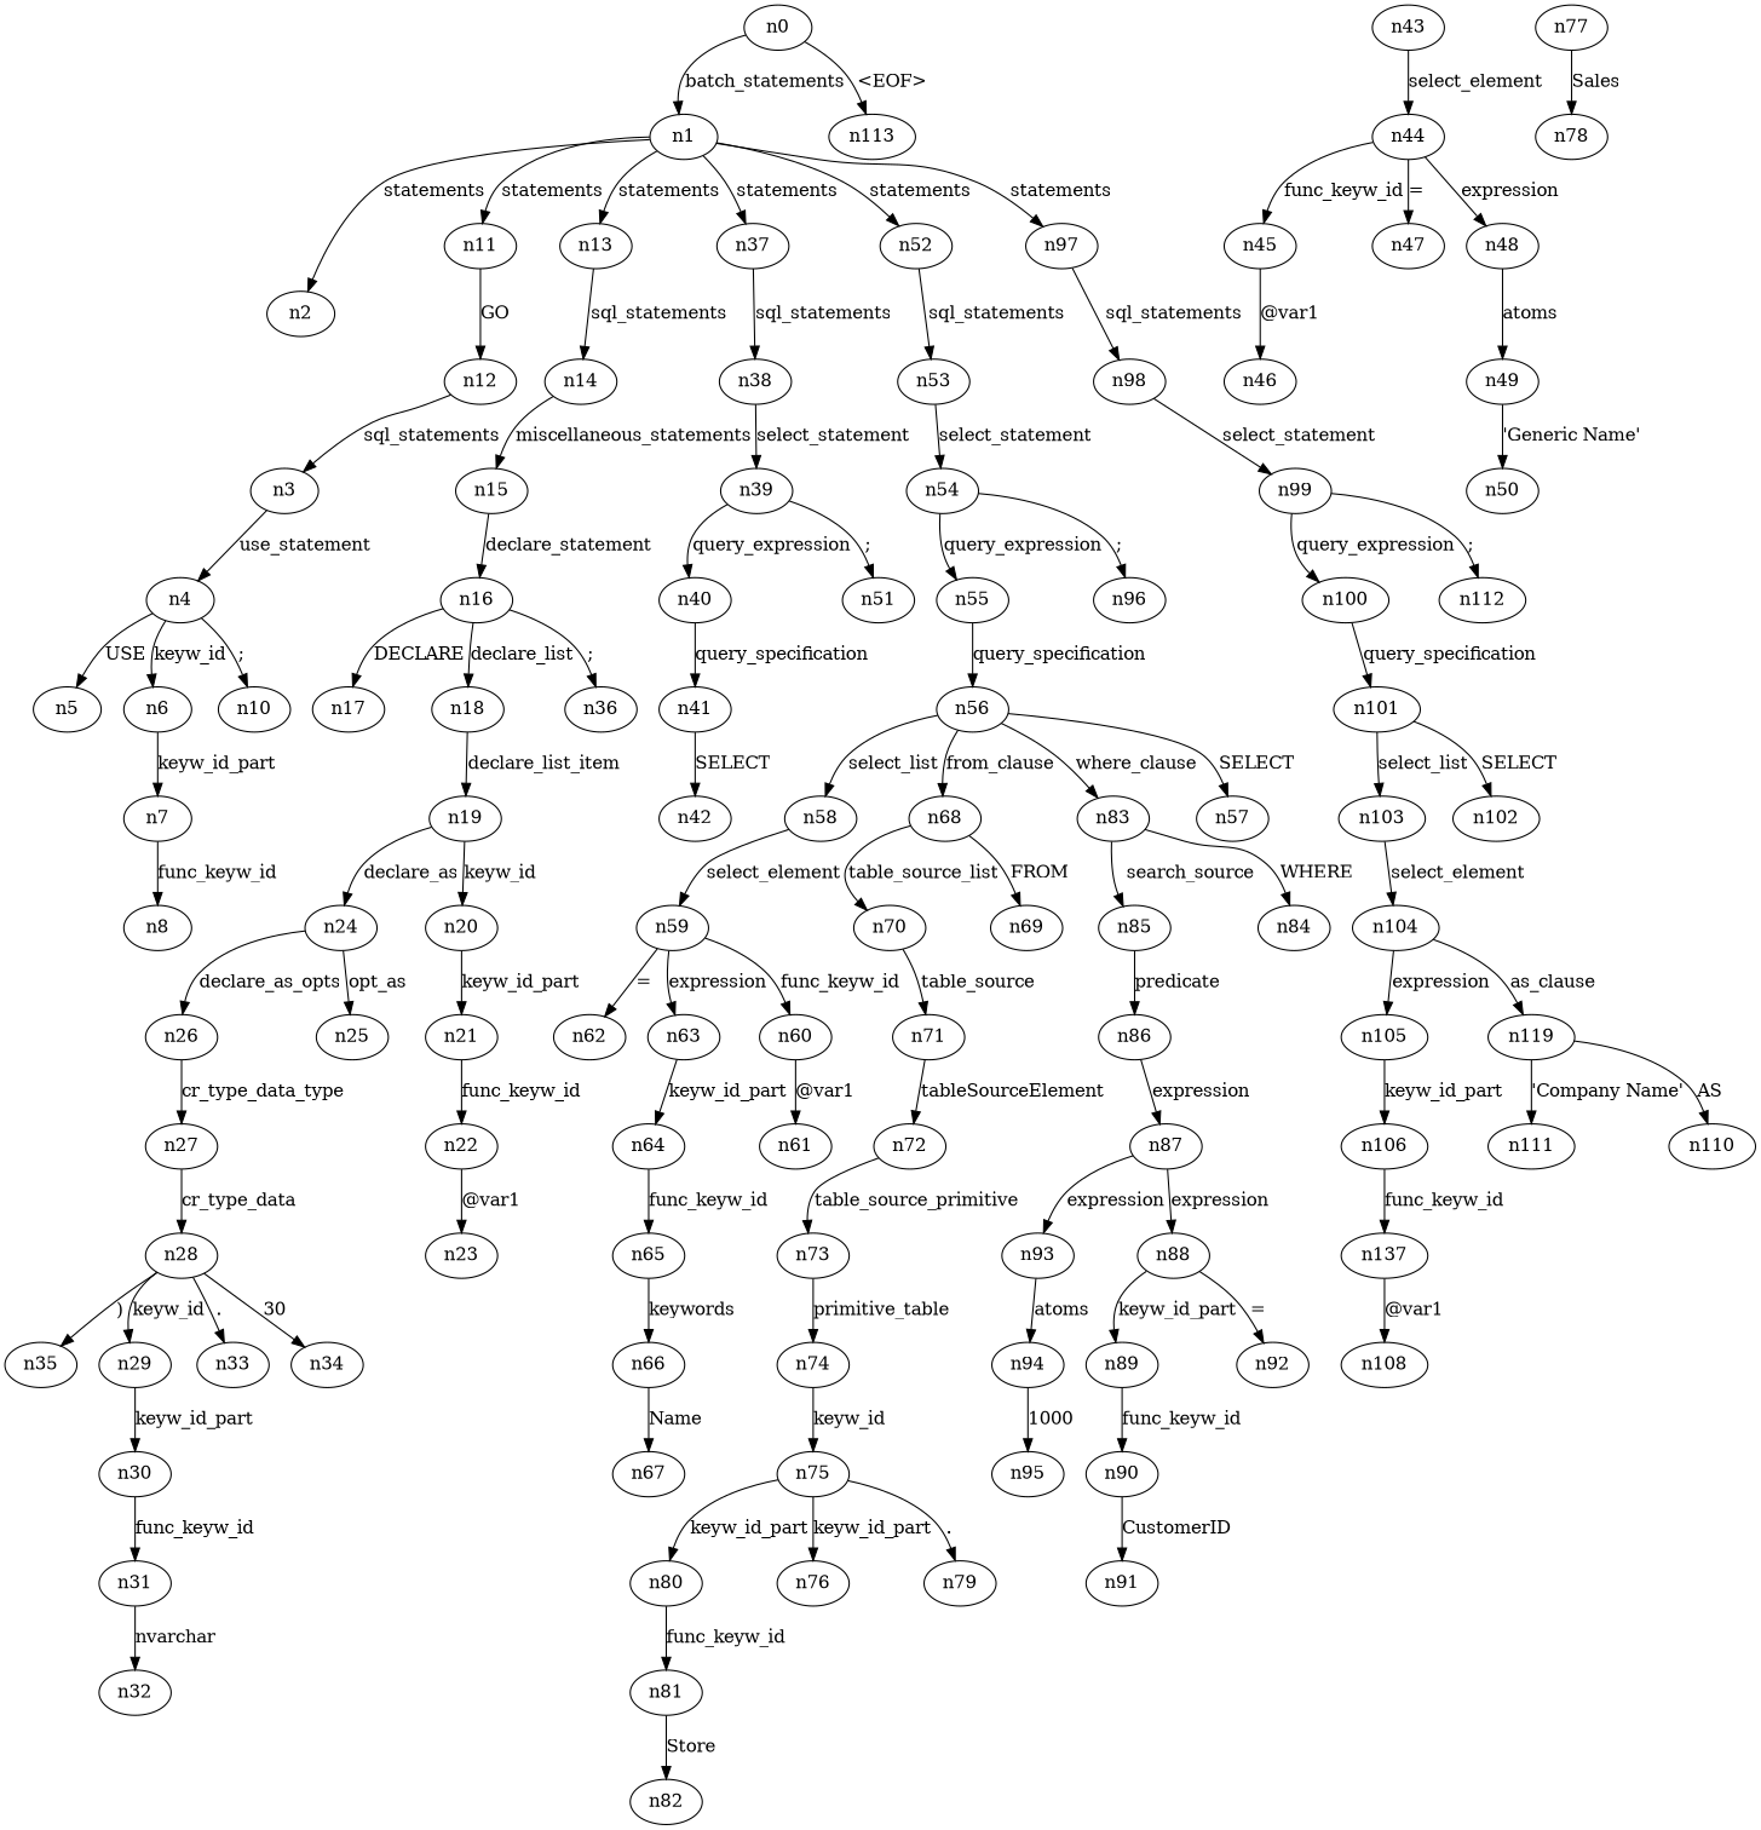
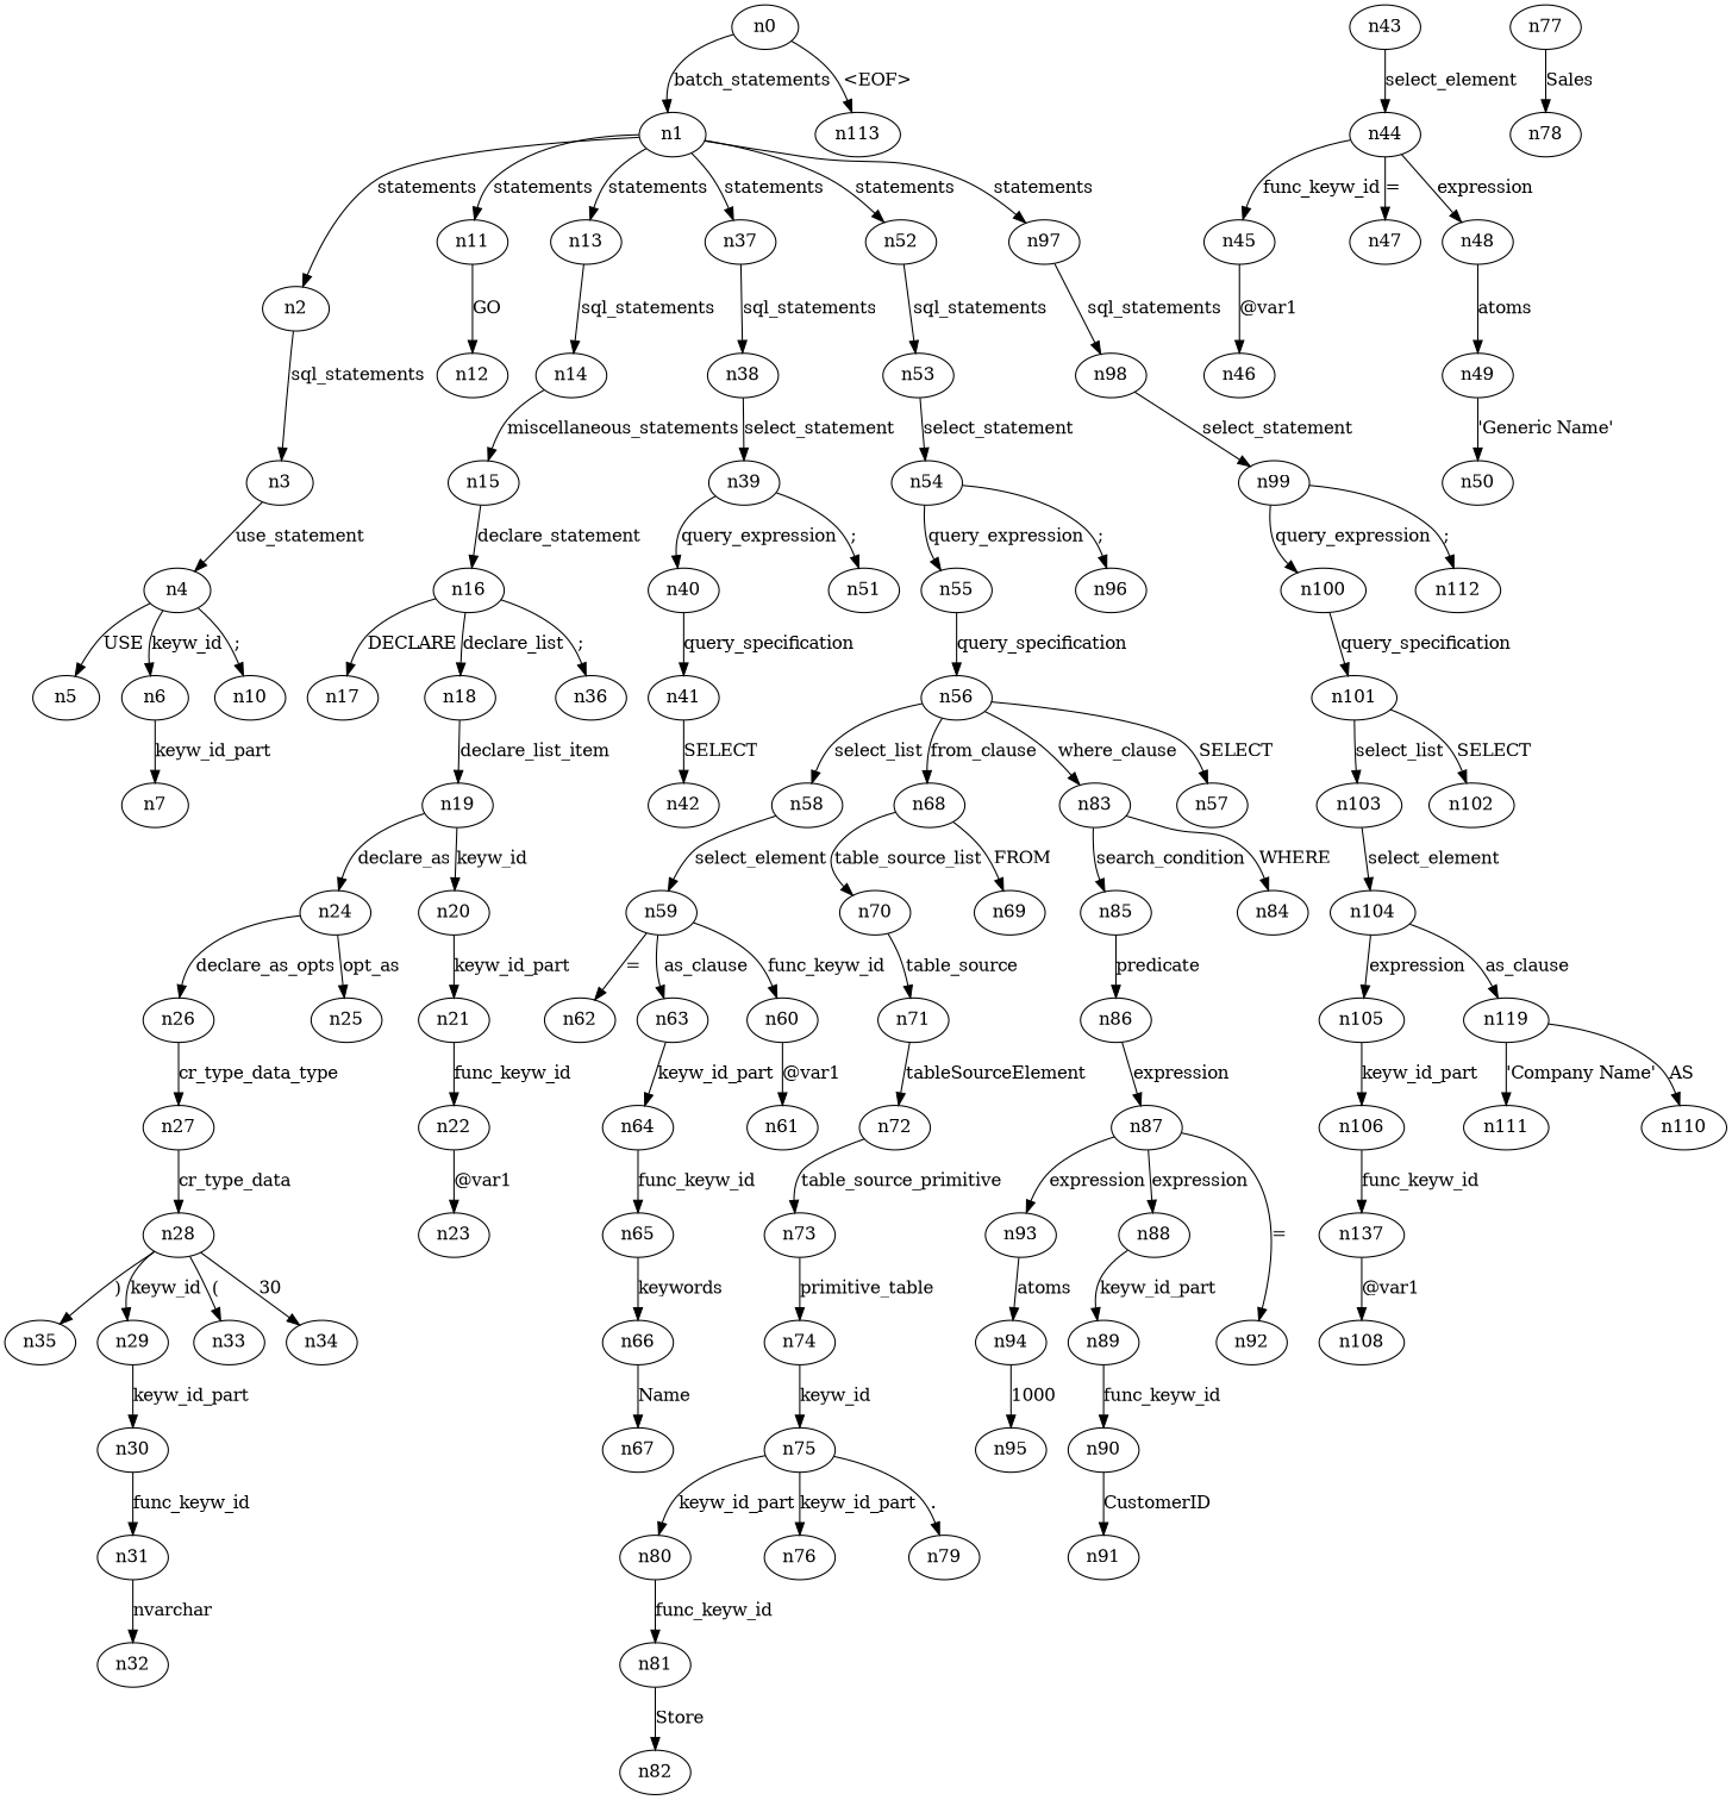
  digraph {
    n0
    n1
    n113
    n2
    n11
    n13
    n37
    n52
    n97
    n3
    n12
    n14
    n38
    n53
    n98
    n4
    n5
    n6
    n10
    n7
-   n8
    n15
    n16
    n17
    n18
    n36
    n19
    n20
    n24
    n21
    n25
    n26
    n22
    n23
    n27
    n28
    n29
    n33
    n34
    n35
    n30
    n31
    n32
    n39
    n40
    n51
    n41
    n42
    n43
    n44
    n45
    n47
    n48
    n46
    n49
    n50
    n54
    n55
    n96
    n56
    n57
    n58
    n68
    n83
    n59
    n69
    n70
    n84
    n85
    n60
    n62
    n63
    n61
    n64
    n65
    n66
    n67
    n71
    n72
    n73
    n74
    n75
    n76
    n79
    n80
    n81
    n77
    n78
    n82
    n86
    n87
    n88
    n92
    n93
    n89
    n94
    n90
    n91
    n95
    n99
    n100
    n112
    n101
    n102
    n103
    n104
    n105
    n109 [label=n119]
    n106
    n110
    n111
    n107 [label=n137]
    n108
    n0 -> n1 [label=batch_statements]
    n0 -> n113 [label="<EOF>"]
    n1 -> n2 [label=statements]
    n1 -> n11 [label=statements]
    n1 -> n13 [label=statements]
    n1 -> n37 [label=statements]
    n1 -> n52 [label=statements]
    n1 -> n97 [label=statements]
-   n12 -> n3 [label=sql_statements]
+   n2 -> n3 [label=sql_statements]
    n11 -> n12 [label=GO]
    n13 -> n14 [label=sql_statements]
    n37 -> n38 [label=sql_statements]
    n52 -> n53 [label=sql_statements]
    n97 -> n98 [label=sql_statements]
    n3 -> n4 [label=use_statement]
    n14 -> n15 [label=miscellaneous_statements]
    n38 -> n39 [label=select_statement]
    n53 -> n54 [label=select_statement]
    n98 -> n99 [label=select_statement]
    n4 -> n5 [label=USE]
    n4 -> n6 [label=keyw_id]
    n4 -> n10 [label=";"]
    n6 -> n7 [label=keyw_id_part]
-   n7 -> n8 [label=func_keyw_id]
    n15 -> n16 [label=declare_statement]
    n16 -> n17 [label=DECLARE]
    n16 -> n18 [label=declare_list]
    n16 -> n36 [label=";"]
    n18 -> n19 [label=declare_list_item]
    n19 -> n20 [label=keyw_id]
    n19 -> n24 [label=declare_as]
    n20 -> n21 [label=keyw_id_part]
    n24 -> n25 [label=opt_as]
    n24 -> n26 [label=declare_as_opts]
    n21 -> n22 [label=func_keyw_id]
    n26 -> n27 [label=cr_type_data_type]
    n22 -> n23 [label="@var1"]
    n27 -> n28 [label=cr_type_data]
    n28 -> n29 [label=keyw_id]
-   n28 -> n33 [label="."]
+   n28 -> n33 [label="("]
    n28 -> n34 [label=30]
    n28 -> n35 [label=")"]
    n29 -> n30 [label=keyw_id_part]
    n30 -> n31 [label=func_keyw_id]
    n31 -> n32 [label=nvarchar]
    n39 -> n40 [label=query_expression]
    n39 -> n51 [label=";"]
    n40 -> n41 [label=query_specification]
    n41 -> n42 [label=SELECT]
    n43 -> n44 [label=select_element]
    n44 -> n45 [label=func_keyw_id]
    n44 -> n47 [label="="]
    n44 -> n48 [label=expression]
    n45 -> n46 [label="@var1"]
    n48 -> n49 [label=atoms]
    n49 -> n50 [label="'Generic Name'"]
    n54 -> n55 [label=query_expression]
    n54 -> n96 [label=";"]
    n55 -> n56 [label=query_specification]
    n56 -> n57 [label=SELECT]
    n56 -> n58 [label=select_list]
    n56 -> n68 [label=from_clause]
    n56 -> n83 [label=where_clause]
    n58 -> n59 [label=select_element]
    n68 -> n69 [label=FROM]
    n68 -> n70 [label=table_source_list]
    n83 -> n84 [label=WHERE]
-   n83 -> n85 [label=search_source]
+   n83 -> n85 [label=search_condition]
    n59 -> n60 [label=func_keyw_id]
    n59 -> n62 [label="="]
-   n59 -> n63 [label=expression]
+   n59 -> n63 [label=as_clause]
    n70 -> n71 [label=table_source]
    n85 -> n86 [label=predicate]
    n60 -> n61 [label="@var1"]
    n63 -> n64 [label=keyw_id_part]
    n64 -> n65 [label=func_keyw_id]
    n65 -> n66 [label=keywords]
    n66 -> n67 [label=Name]
    n71 -> n72 [label=tableSourceElement]
    n72 -> n73 [label=table_source_primitive]
    n73 -> n74 [label=primitive_table]
    n74 -> n75 [label=keyw_id]
    n75 -> n76 [label=keyw_id_part]
    n75 -> n79 [label="."]
    n75 -> n80 [label=keyw_id_part]
    n80 -> n81 [label=func_keyw_id]
    n81 -> n82 [label=Store]
    n77 -> n78 [label=Sales]
    n86 -> n87 [label=expression]
    n87 -> n88 [label=expression]
-   n88 -> n92 [label="="]
+   n87 -> n92 [label="="]
    n87 -> n93 [label=expression]
    n88 -> n89 [label=keyw_id_part]
    n93 -> n94 [label=atoms]
    n89 -> n90 [label=func_keyw_id]
    n94 -> n95 [label=1000]
    n90 -> n91 [label=CustomerID]
    n99 -> n100 [label=query_expression]
    n99 -> n112 [label=";"]
    n100 -> n101 [label=query_specification]
    n101 -> n102 [label=SELECT]
    n101 -> n103 [label=select_list]
    n103 -> n104 [label=select_element]
    n104 -> n105 [label=expression]
    n104 -> n109 [label=as_clause]
    n105 -> n106 [label=keyw_id_part]
    n109 -> n110 [label=AS]
    n109 -> n111 [label="'Company Name'"]
    n106 -> n107 [label=func_keyw_id]
    n107 -> n108 [label="@var1"]
  }
